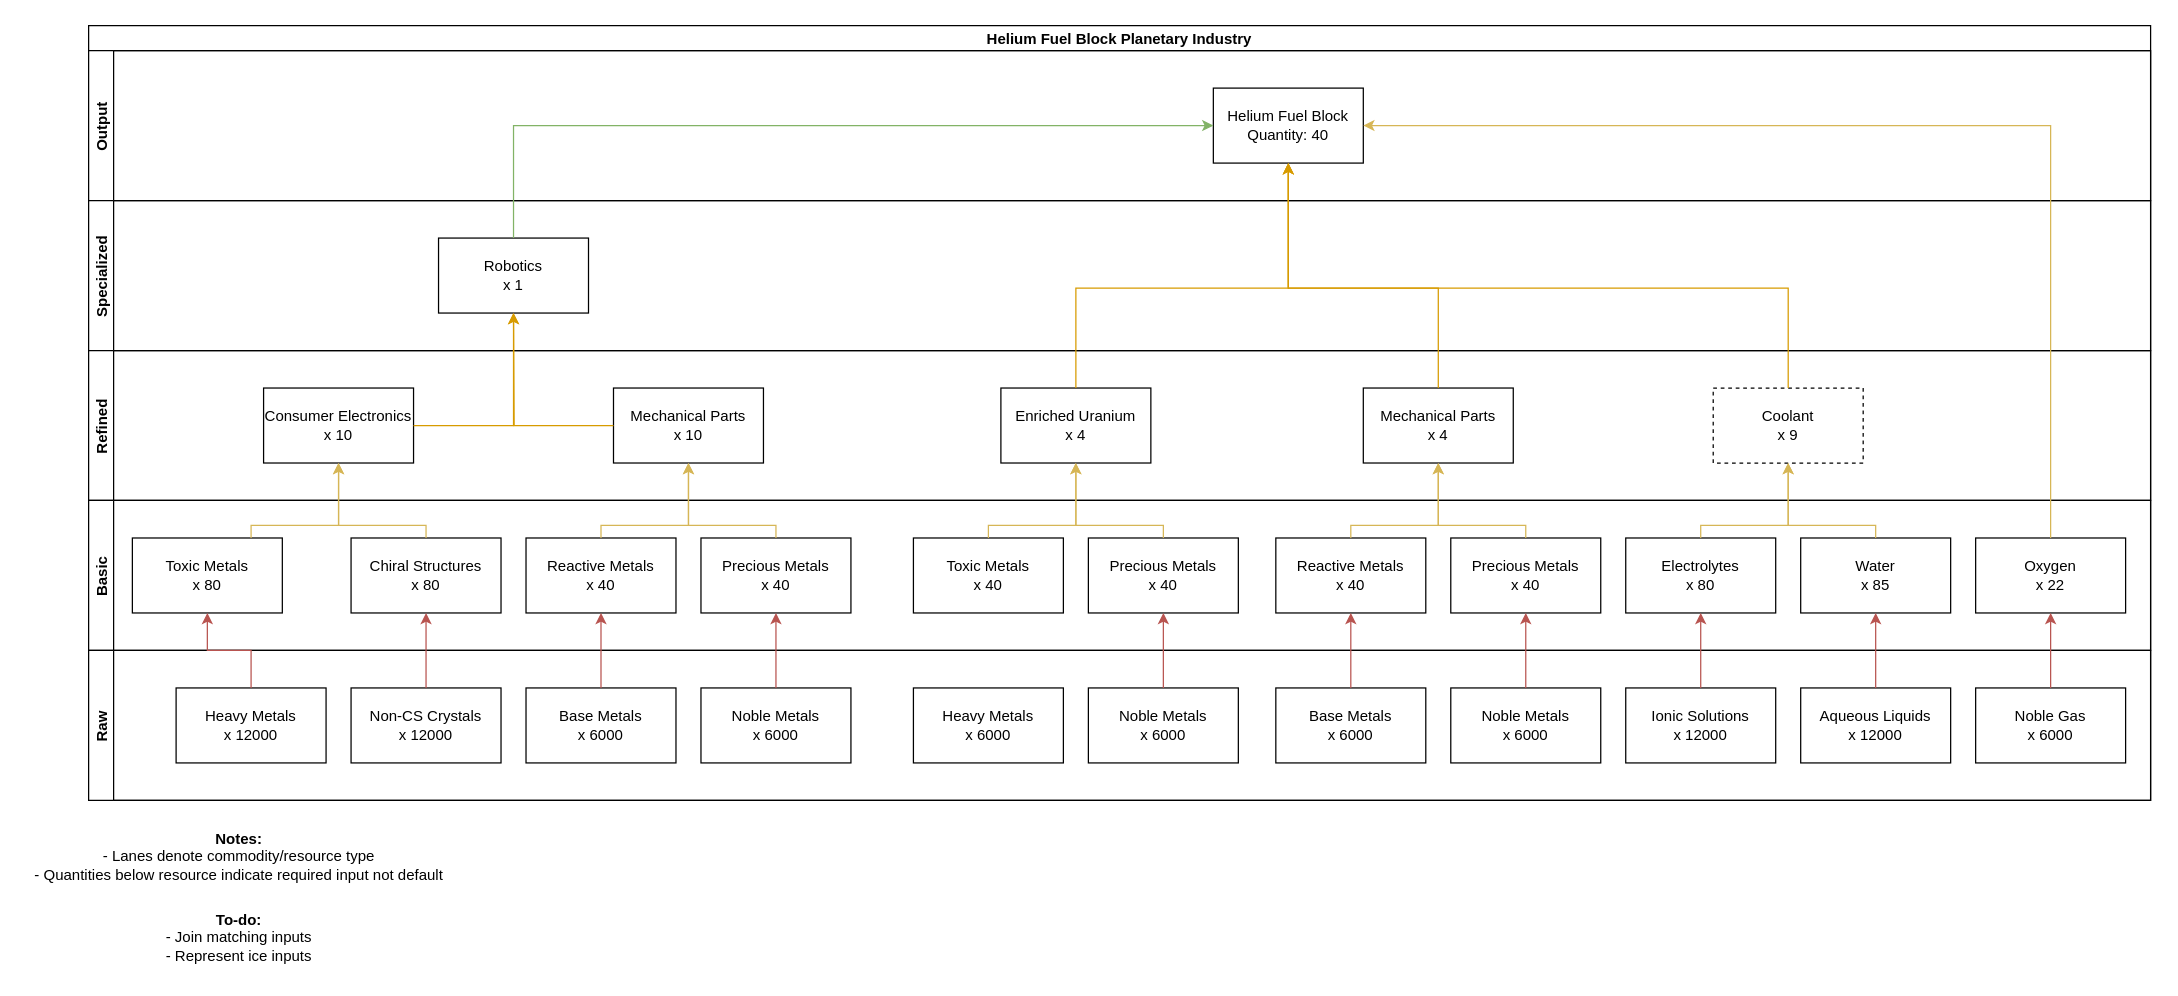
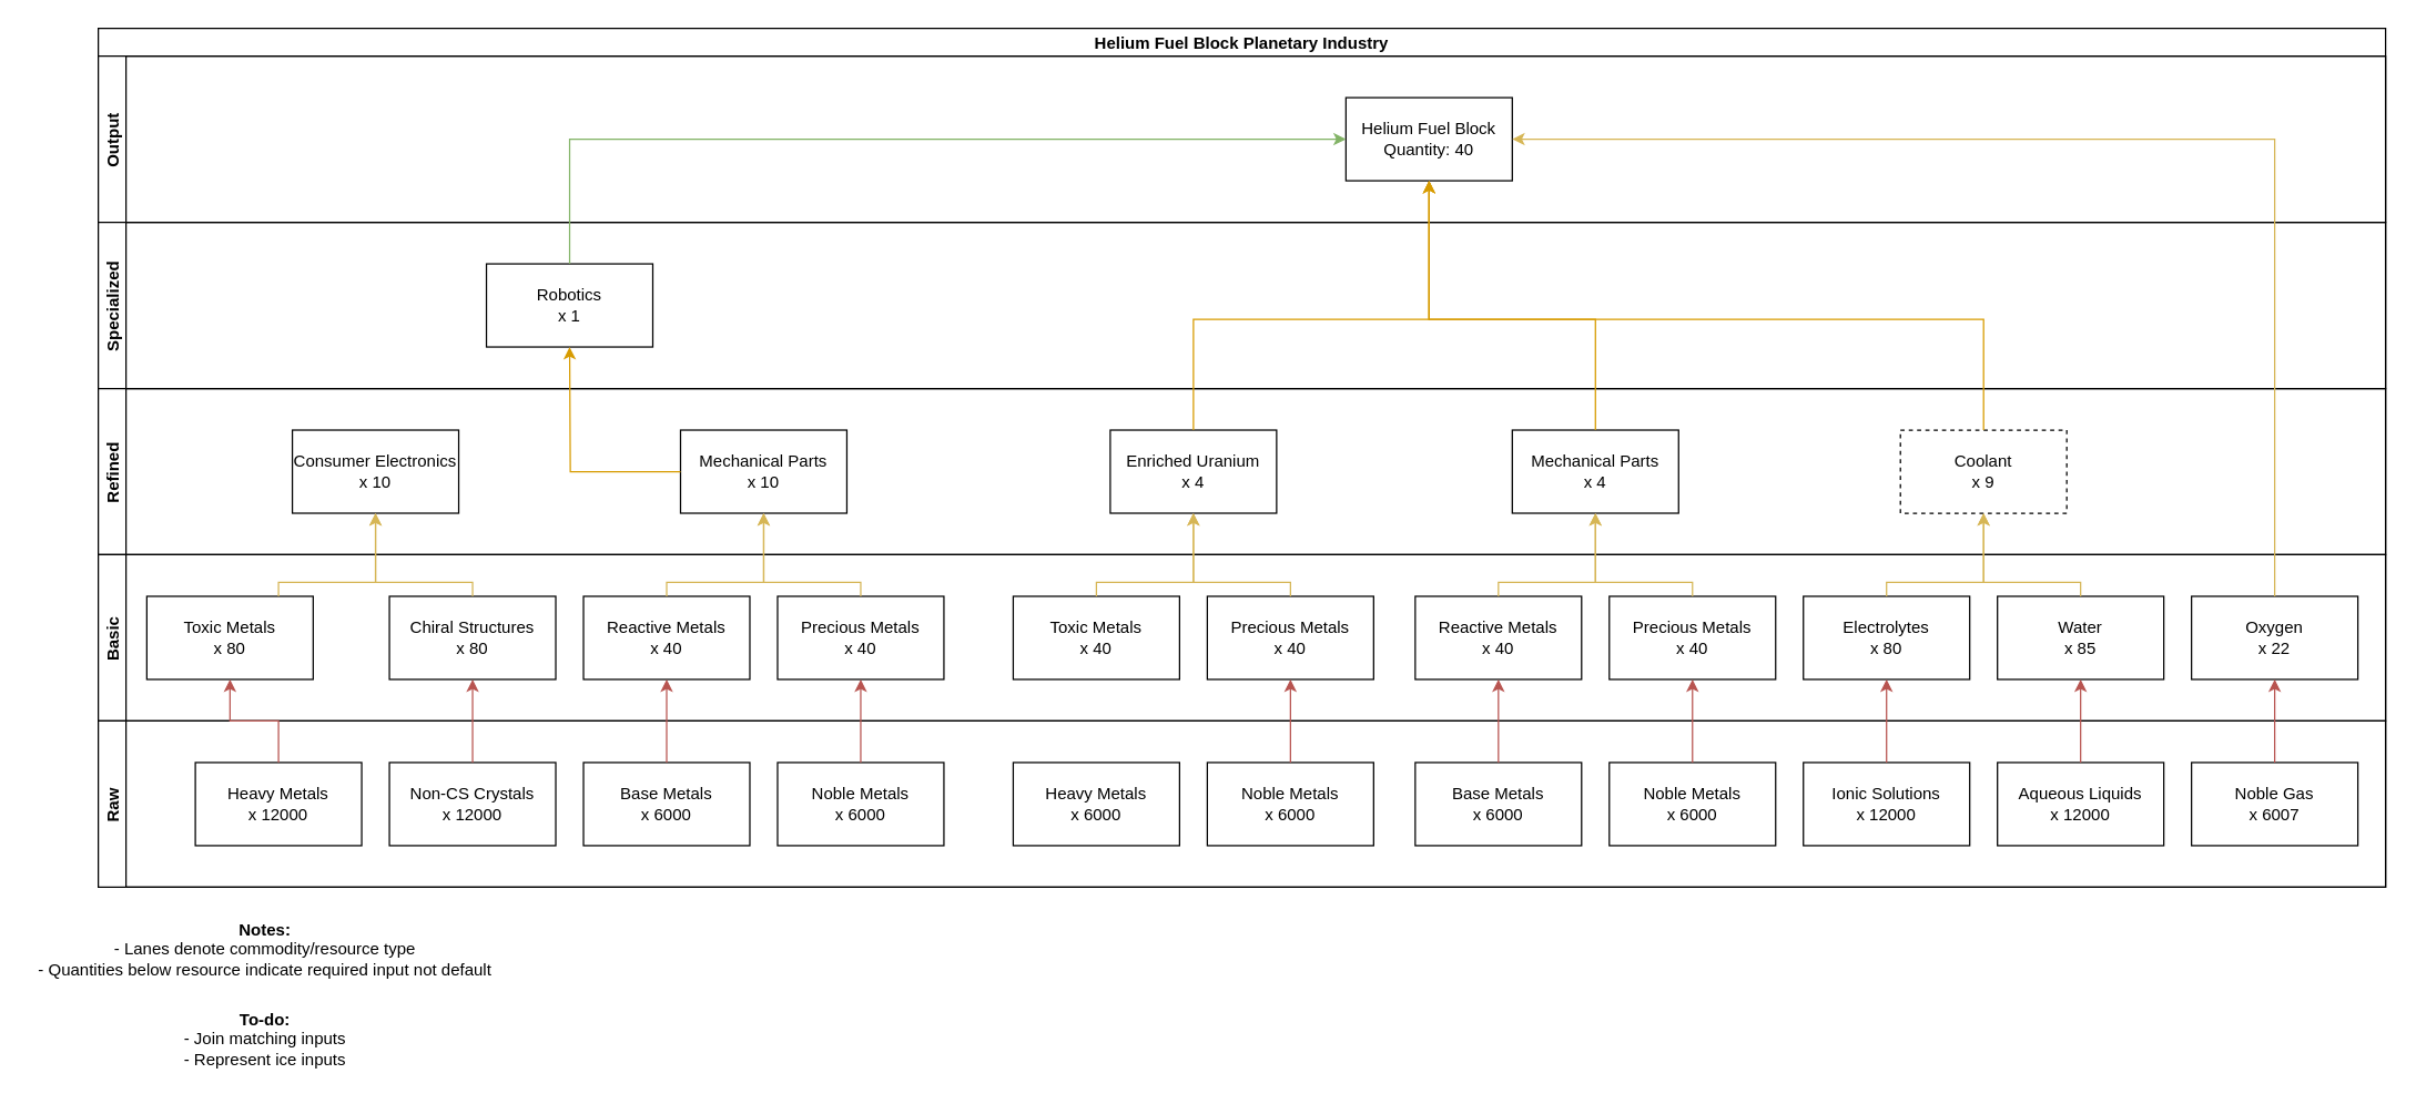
  <mxCell id="0" />
  <mxCell id="1" parent="0" />
  <mxCell id="2" value="Helium Fuel Block Planetary Industry" style="swimlane;childLayout=stackLayout;resizeParent=1;resizeParentMax=0;horizontal=1;startSize=20;horizontalStack=0;" vertex="1" parent="1"><mxGeometry x="70" y="20" width="1650" height="620" as="geometry" /></mxCell>
  <mxCell id="3" value="Output" style="swimlane;startSize=20;horizontal=0;" vertex="1" parent="2"><mxGeometry y="20" width="1650" height="120" as="geometry" /></mxCell>
  <mxCell id="4" value="Helium Fuel Block&lt;br&gt;Quantity: 40" style="rounded=0;whiteSpace=wrap;html=1;" vertex="1" parent="3"><mxGeometry x="900" y="30" width="120" height="60" as="geometry" /></mxCell>
  <mxCell id="5" value="Specialized" style="swimlane;startSize=20;horizontal=0;" vertex="1" parent="2"><mxGeometry y="140" width="1650" height="120" as="geometry" /></mxCell>
  <mxCell id="6" value="Robotics&lt;br&gt;x 1" style="rounded=0;whiteSpace=wrap;html=1;" vertex="1" parent="5"><mxGeometry x="280" y="30" width="120" height="60" as="geometry" /></mxCell>
  <mxCell id="7" value="Refined" style="swimlane;startSize=20;horizontal=0;" vertex="1" parent="2"><mxGeometry y="260" width="1650" height="120" as="geometry" /></mxCell>
  <mxCell id="8" value="Consumer Electronics&lt;br&gt;x 10" style="rounded=0;whiteSpace=wrap;html=1;" vertex="1" parent="7"><mxGeometry x="140" y="30" width="120" height="60" as="geometry" /></mxCell>
  <mxCell id="9" value="Mechanical Parts&lt;br&gt;x 10" style="rounded=0;whiteSpace=wrap;html=1;" vertex="1" parent="7"><mxGeometry x="420" y="30" width="120" height="60" as="geometry" /></mxCell>
  <mxCell id="10" value="Basic" style="swimlane;startSize=20;horizontal=0;" vertex="1" parent="2"><mxGeometry y="380" width="1650" height="120" as="geometry" /></mxCell>
  <mxCell id="11" value="Toxic Metals&lt;br&gt;x 80" style="rounded=0;whiteSpace=wrap;html=1;" vertex="1" parent="10"><mxGeometry x="35" y="30" width="120" height="60" as="geometry" /></mxCell>
  <mxCell id="12" value="Chiral Structures&lt;br&gt;x 80" style="rounded=0;whiteSpace=wrap;html=1;" vertex="1" parent="10"><mxGeometry x="210" y="30" width="120" height="60" as="geometry" /></mxCell>
  <mxCell id="13" value="Reactive Metals&lt;br&gt;x 40" style="rounded=0;whiteSpace=wrap;html=1;" vertex="1" parent="10"><mxGeometry x="350" y="30" width="120" height="60" as="geometry" /></mxCell>
  <mxCell id="14" value="Precious Metals&lt;br&gt;x 40" style="rounded=0;whiteSpace=wrap;html=1;" vertex="1" parent="10"><mxGeometry x="490" y="30" width="120" height="60" as="geometry" /></mxCell>
  <mxCell id="15" value="Oxygen&lt;br&gt;x 22" style="rounded=0;whiteSpace=wrap;html=1;" vertex="1" parent="10"><mxGeometry x="1510" y="30" width="120" height="60" as="geometry" /></mxCell>
  <mxCell id="16" value="Raw" style="swimlane;startSize=20;horizontal=0;" vertex="1" parent="2"><mxGeometry y="500" width="1650" height="120" as="geometry" /></mxCell>
  <mxCell id="17" value="Heavy Metals&lt;br&gt;x 12000" style="rounded=0;whiteSpace=wrap;html=1;" vertex="1" parent="16"><mxGeometry x="70" y="30" width="120" height="60" as="geometry" /></mxCell>
  <mxCell id="18" value="Non-CS Crystals&lt;br&gt;x 12000" style="rounded=0;whiteSpace=wrap;html=1;" vertex="1" parent="16"><mxGeometry x="210" y="30" width="120" height="60" as="geometry" /></mxCell>
  <mxCell id="19" value="Base Metals&lt;br&gt;x 6000" style="rounded=0;whiteSpace=wrap;html=1;" vertex="1" parent="16"><mxGeometry x="350" y="30" width="120" height="60" as="geometry" /></mxCell>
  <mxCell id="20" value="Noble Metals&lt;br&gt;x 6000" style="rounded=0;whiteSpace=wrap;html=1;" vertex="1" parent="16"><mxGeometry x="490" y="30" width="120" height="60" as="geometry" /></mxCell>
  <mxCell id="21" value="Enriched Uranium&lt;br&gt;x 4" style="rounded=0;whiteSpace=wrap;html=1;" vertex="1" parent="16"><mxGeometry x="730" y="-210" width="120" height="60" as="geometry" /></mxCell>
  <mxCell id="22" value="Toxic Metals&lt;br&gt;x 40" style="rounded=0;whiteSpace=wrap;html=1;" vertex="1" parent="16"><mxGeometry x="660" y="-90" width="120" height="60" as="geometry" /></mxCell>
  <mxCell id="23" value="Precious Metals&lt;br&gt;x 40" style="rounded=0;whiteSpace=wrap;html=1;" vertex="1" parent="16"><mxGeometry x="800" y="-90" width="120" height="60" as="geometry" /></mxCell>
  <mxCell id="24" style="edgeStyle=orthogonalEdgeStyle;rounded=0;orthogonalLoop=1;jettySize=auto;html=1;entryX=0.5;entryY=1;entryDx=0;entryDy=0;fillColor=#fff2cc;strokeColor=#d6b656;" edge="1" parent="16" source="23" target="21"><mxGeometry relative="1" as="geometry"><Array as="points"><mxPoint x="860" y="-100" /><mxPoint x="790" y="-100" /></Array></mxGeometry></mxCell>
  <mxCell id="25" value="Heavy Metals&lt;br&gt;x 6000" style="rounded=0;whiteSpace=wrap;html=1;" vertex="1" parent="16"><mxGeometry x="660" y="30" width="120" height="60" as="geometry" /></mxCell>
  <mxCell id="26" value="Noble Metals&lt;br&gt;x 6000" style="rounded=0;whiteSpace=wrap;html=1;" vertex="1" parent="16"><mxGeometry x="800" y="30" width="120" height="60" as="geometry" /></mxCell>
  <mxCell id="27" style="edgeStyle=orthogonalEdgeStyle;rounded=0;orthogonalLoop=1;jettySize=auto;html=1;entryX=0.5;entryY=1;entryDx=0;entryDy=0;fillColor=#f8cecc;strokeColor=#b85450;" edge="1" parent="16" source="26" target="23"><mxGeometry relative="1" as="geometry" /></mxCell>
  <mxCell id="28" style="edgeStyle=orthogonalEdgeStyle;rounded=0;orthogonalLoop=1;jettySize=auto;html=1;fillColor=#fff2cc;strokeColor=#d6b656;" edge="1" parent="16" source="22"><mxGeometry relative="1" as="geometry"><mxPoint x="790" y="-150" as="targetPoint" /><Array as="points"><mxPoint x="720" y="-100" /><mxPoint x="790" y="-100" /></Array></mxGeometry></mxCell>
  <mxCell id="29" value="Mechanical Parts&lt;br&gt;x 4" style="rounded=0;whiteSpace=wrap;html=1;" vertex="1" parent="16"><mxGeometry x="1020" y="-210" width="120" height="60" as="geometry" /></mxCell>
  <mxCell id="30" value="Reactive Metals&lt;br&gt;x 40" style="rounded=0;whiteSpace=wrap;html=1;" vertex="1" parent="16"><mxGeometry x="950" y="-90" width="120" height="60" as="geometry" /></mxCell>
  <mxCell id="31" value="Precious Metals&lt;br&gt;x 40" style="rounded=0;whiteSpace=wrap;html=1;" vertex="1" parent="16"><mxGeometry x="1090" y="-90" width="120" height="60" as="geometry" /></mxCell>
  <mxCell id="32" style="edgeStyle=orthogonalEdgeStyle;rounded=0;orthogonalLoop=1;jettySize=auto;html=1;entryX=0.5;entryY=1;entryDx=0;entryDy=0;fillColor=#fff2cc;strokeColor=#d6b656;" edge="1" parent="16" source="31" target="29"><mxGeometry relative="1" as="geometry"><Array as="points"><mxPoint x="1150" y="-100" /><mxPoint x="1080" y="-100" /></Array></mxGeometry></mxCell>
  <mxCell id="33" value="Base Metals&lt;br&gt;x 6000" style="rounded=0;whiteSpace=wrap;html=1;" vertex="1" parent="16"><mxGeometry x="950" y="30" width="120" height="60" as="geometry" /></mxCell>
  <mxCell id="34" style="edgeStyle=orthogonalEdgeStyle;rounded=0;orthogonalLoop=1;jettySize=auto;html=1;entryX=0.5;entryY=1;entryDx=0;entryDy=0;fillColor=#f8cecc;strokeColor=#b85450;" edge="1" parent="16" source="33" target="30"><mxGeometry relative="1" as="geometry" /></mxCell>
  <mxCell id="35" value="Noble Metals&lt;br&gt;x 6000" style="rounded=0;whiteSpace=wrap;html=1;" vertex="1" parent="16"><mxGeometry x="1090" y="30" width="120" height="60" as="geometry" /></mxCell>
  <mxCell id="36" style="edgeStyle=orthogonalEdgeStyle;rounded=0;orthogonalLoop=1;jettySize=auto;html=1;entryX=0.5;entryY=1;entryDx=0;entryDy=0;fillColor=#f8cecc;strokeColor=#b85450;" edge="1" parent="16" source="35" target="31"><mxGeometry relative="1" as="geometry" /></mxCell>
  <mxCell id="37" style="edgeStyle=orthogonalEdgeStyle;rounded=0;orthogonalLoop=1;jettySize=auto;html=1;fillColor=#fff2cc;strokeColor=#d6b656;" edge="1" parent="16" source="30"><mxGeometry relative="1" as="geometry"><mxPoint x="1080" y="-150" as="targetPoint" /><Array as="points"><mxPoint x="1010" y="-100" /><mxPoint x="1080" y="-100" /></Array></mxGeometry></mxCell>
  <mxCell id="38" value="Coolant&lt;br&gt;x 9" style="rounded=0;whiteSpace=wrap;html=1;dashed=1;" vertex="1" parent="16"><mxGeometry x="1300" y="-210" width="120" height="60" as="geometry" /></mxCell>
  <mxCell id="39" value="Electrolytes&lt;br&gt;x 80" style="rounded=0;whiteSpace=wrap;html=1;" vertex="1" parent="16"><mxGeometry x="1230" y="-90" width="120" height="60" as="geometry" /></mxCell>
  <mxCell id="40" value="Water&lt;br&gt;x 85" style="rounded=0;whiteSpace=wrap;html=1;" vertex="1" parent="16"><mxGeometry x="1370" y="-90" width="120" height="60" as="geometry" /></mxCell>
  <mxCell id="41" style="edgeStyle=orthogonalEdgeStyle;rounded=0;orthogonalLoop=1;jettySize=auto;html=1;entryX=0.5;entryY=1;entryDx=0;entryDy=0;fillColor=#fff2cc;strokeColor=#d6b656;" edge="1" parent="16" source="40" target="38"><mxGeometry relative="1" as="geometry"><Array as="points"><mxPoint x="1430" y="-100" /><mxPoint x="1360" y="-100" /></Array></mxGeometry></mxCell>
  <mxCell id="42" value="Ionic Solutions&lt;br&gt;x 12000" style="rounded=0;whiteSpace=wrap;html=1;" vertex="1" parent="16"><mxGeometry x="1230" y="30" width="120" height="60" as="geometry" /></mxCell>
  <mxCell id="43" style="edgeStyle=orthogonalEdgeStyle;rounded=0;orthogonalLoop=1;jettySize=auto;html=1;entryX=0.5;entryY=1;entryDx=0;entryDy=0;fillColor=#f8cecc;strokeColor=#b85450;" edge="1" parent="16" source="42" target="39"><mxGeometry relative="1" as="geometry" /></mxCell>
  <mxCell id="44" value="Aqueous Liquids&lt;br&gt;x 12000" style="rounded=0;whiteSpace=wrap;html=1;" vertex="1" parent="16"><mxGeometry x="1370" y="30" width="120" height="60" as="geometry" /></mxCell>
  <mxCell id="45" style="edgeStyle=orthogonalEdgeStyle;rounded=0;orthogonalLoop=1;jettySize=auto;html=1;entryX=0.5;entryY=1;entryDx=0;entryDy=0;fillColor=#f8cecc;strokeColor=#b85450;" edge="1" parent="16" source="44" target="40"><mxGeometry relative="1" as="geometry" /></mxCell>
  <mxCell id="46" style="edgeStyle=orthogonalEdgeStyle;rounded=0;orthogonalLoop=1;jettySize=auto;html=1;fillColor=#fff2cc;strokeColor=#d6b656;" edge="1" parent="16" source="39"><mxGeometry relative="1" as="geometry"><mxPoint x="1360" y="-150" as="targetPoint" /><Array as="points"><mxPoint x="1290" y="-100" /><mxPoint x="1360" y="-100" /></Array></mxGeometry></mxCell>
- <mxCell id="47" value="Noble Gas&lt;br&gt;x 6000" style="rounded=0;whiteSpace=wrap;html=1;" vertex="1" parent="16"><mxGeometry x="1510" y="30" width="120" height="60" as="geometry" /></mxCell>
+ <mxCell id="47" value="Noble Gas&lt;br&gt;x 6007" style="rounded=0;whiteSpace=wrap;html=1;" vertex="1" parent="16"><mxGeometry x="1510" y="30" width="120" height="60" as="geometry" /></mxCell>
  <mxCell id="48" style="edgeStyle=orthogonalEdgeStyle;rounded=0;orthogonalLoop=1;jettySize=auto;html=1;entryX=0.5;entryY=1;entryDx=0;entryDy=0;fillColor=#f8cecc;strokeColor=#b85450;" edge="1" parent="2" source="17" target="11"><mxGeometry relative="1" as="geometry" /></mxCell>
  <mxCell id="49" style="edgeStyle=orthogonalEdgeStyle;rounded=0;orthogonalLoop=1;jettySize=auto;html=1;entryX=0.5;entryY=1;entryDx=0;entryDy=0;fillColor=#f8cecc;strokeColor=#b85450;" edge="1" parent="2" source="18" target="12"><mxGeometry relative="1" as="geometry" /></mxCell>
  <mxCell id="50" style="edgeStyle=orthogonalEdgeStyle;rounded=0;orthogonalLoop=1;jettySize=auto;html=1;entryX=0.5;entryY=1;entryDx=0;entryDy=0;fillColor=#fff2cc;strokeColor=#d6b656;" edge="1" parent="2" source="12" target="8"><mxGeometry relative="1" as="geometry"><Array as="points"><mxPoint x="270" y="400" /><mxPoint x="200" y="400" /></Array></mxGeometry></mxCell>
- <mxCell id="51" style="edgeStyle=orthogonalEdgeStyle;rounded=0;orthogonalLoop=1;jettySize=auto;html=1;entryX=0.5;entryY=1;entryDx=0;entryDy=0;fillColor=#ffe6cc;strokeColor=#d79b00;" edge="1" parent="2" source="8" target="6"><mxGeometry relative="1" as="geometry" /></mxCell>
  <mxCell id="52" style="edgeStyle=orthogonalEdgeStyle;rounded=0;orthogonalLoop=1;jettySize=auto;html=1;entryX=0.5;entryY=1;entryDx=0;entryDy=0;fillColor=#f8cecc;strokeColor=#b85450;" edge="1" parent="2" source="19" target="13"><mxGeometry relative="1" as="geometry" /></mxCell>
  <mxCell id="53" style="edgeStyle=orthogonalEdgeStyle;rounded=0;orthogonalLoop=1;jettySize=auto;html=1;entryX=0.5;entryY=1;entryDx=0;entryDy=0;fillColor=#f8cecc;strokeColor=#b85450;" edge="1" parent="2" source="20" target="14"><mxGeometry relative="1" as="geometry" /></mxCell>
  <mxCell id="54" style="edgeStyle=orthogonalEdgeStyle;rounded=0;orthogonalLoop=1;jettySize=auto;html=1;entryX=0.5;entryY=1;entryDx=0;entryDy=0;fillColor=#fff2cc;strokeColor=#d6b656;" edge="1" parent="2" source="14" target="9"><mxGeometry relative="1" as="geometry"><Array as="points"><mxPoint x="550" y="400" /><mxPoint x="480" y="400" /></Array></mxGeometry></mxCell>
  <mxCell id="55" style="edgeStyle=orthogonalEdgeStyle;rounded=0;orthogonalLoop=1;jettySize=auto;html=1;entryX=0.5;entryY=1;entryDx=0;entryDy=0;fillColor=#ffe6cc;strokeColor=#d79b00;" edge="1" parent="2" source="21" target="4"><mxGeometry relative="1" as="geometry"><Array as="points"><mxPoint x="790" y="210" /><mxPoint x="960" y="210" /></Array></mxGeometry></mxCell>
  <mxCell id="56" style="edgeStyle=orthogonalEdgeStyle;rounded=0;orthogonalLoop=1;jettySize=auto;html=1;entryX=0.5;entryY=1;entryDx=0;entryDy=0;fillColor=#ffe6cc;strokeColor=#d79b00;" edge="1" parent="2" source="29" target="4"><mxGeometry relative="1" as="geometry"><Array as="points"><mxPoint x="1080" y="210" /><mxPoint x="960" y="210" /></Array></mxGeometry></mxCell>
  <mxCell id="57" style="edgeStyle=orthogonalEdgeStyle;rounded=0;orthogonalLoop=1;jettySize=auto;html=1;entryX=0.5;entryY=1;entryDx=0;entryDy=0;fillColor=#ffe6cc;strokeColor=#d79b00;" edge="1" parent="2" source="38" target="4"><mxGeometry relative="1" as="geometry"><Array as="points"><mxPoint x="1360" y="210" /><mxPoint x="960" y="210" /></Array></mxGeometry></mxCell>
  <mxCell id="58" style="edgeStyle=orthogonalEdgeStyle;rounded=0;orthogonalLoop=1;jettySize=auto;html=1;entryX=1;entryY=0.5;entryDx=0;entryDy=0;fillColor=#fff2cc;strokeColor=#d6b656;" edge="1" parent="2" source="15" target="4"><mxGeometry relative="1" as="geometry"><Array as="points"><mxPoint x="1570" y="80" /></Array></mxGeometry></mxCell>
  <mxCell id="59" style="edgeStyle=orthogonalEdgeStyle;rounded=0;orthogonalLoop=1;jettySize=auto;html=1;entryX=0;entryY=0.5;entryDx=0;entryDy=0;fillColor=#d5e8d4;strokeColor=#82b366;" edge="1" parent="2" source="6" target="4"><mxGeometry relative="1" as="geometry"><Array as="points"><mxPoint x="340" y="80" /></Array></mxGeometry></mxCell>
  <mxCell id="60" style="edgeStyle=orthogonalEdgeStyle;rounded=0;orthogonalLoop=1;jettySize=auto;html=1;entryX=0.5;entryY=1;entryDx=0;entryDy=0;fillColor=#f8cecc;strokeColor=#b85450;" edge="1" parent="2" source="47" target="15"><mxGeometry relative="1" as="geometry" /></mxCell>
  <mxCell id="61" style="edgeStyle=orthogonalEdgeStyle;rounded=0;orthogonalLoop=1;jettySize=auto;html=1;fillColor=#fff2cc;strokeColor=#d6b656;" edge="1" parent="1" source="11"><mxGeometry relative="1" as="geometry"><mxPoint x="270" y="370" as="targetPoint" /><Array as="points"><mxPoint x="200" y="420" /><mxPoint x="270" y="420" /></Array></mxGeometry></mxCell>
  <mxCell id="62" style="edgeStyle=orthogonalEdgeStyle;rounded=0;orthogonalLoop=1;jettySize=auto;html=1;fillColor=#ffe6cc;strokeColor=#d79b00;" edge="1" parent="1" source="9"><mxGeometry relative="1" as="geometry"><mxPoint x="410" y="250" as="targetPoint" /></mxGeometry></mxCell>
  <mxCell id="63" style="edgeStyle=orthogonalEdgeStyle;rounded=0;orthogonalLoop=1;jettySize=auto;html=1;fillColor=#fff2cc;strokeColor=#d6b656;" edge="1" parent="1" source="13"><mxGeometry relative="1" as="geometry"><mxPoint x="550" y="370" as="targetPoint" /><Array as="points"><mxPoint x="480" y="420" /><mxPoint x="550" y="420" /></Array></mxGeometry></mxCell>
  <mxCell id="64" value="&lt;b&gt;Notes:&lt;/b&gt;&lt;br&gt;- Lanes denote commodity/resource type&lt;br&gt;- Quantities below resource indicate required input not default" style="text;html=1;align=center;verticalAlign=middle;resizable=0;points=[];autosize=1;strokeColor=none;fillColor=none;" vertex="1" parent="1"><mxGeometry y="660" width="340" height="50" as="geometry" x="20" /></mxCell>
  <mxCell id="65" value="&lt;b&gt;To-do:&lt;/b&gt;&lt;br&gt;- Join matching inputs&lt;br&gt;- Represent ice inputs" style="text;html=1;align=center;verticalAlign=middle;resizable=0;points=[];autosize=1;strokeColor=none;fillColor=none;" vertex="1" parent="1"><mxGeometry x="125" y="725" width="130" height="50" as="geometry" /></mxCell>
